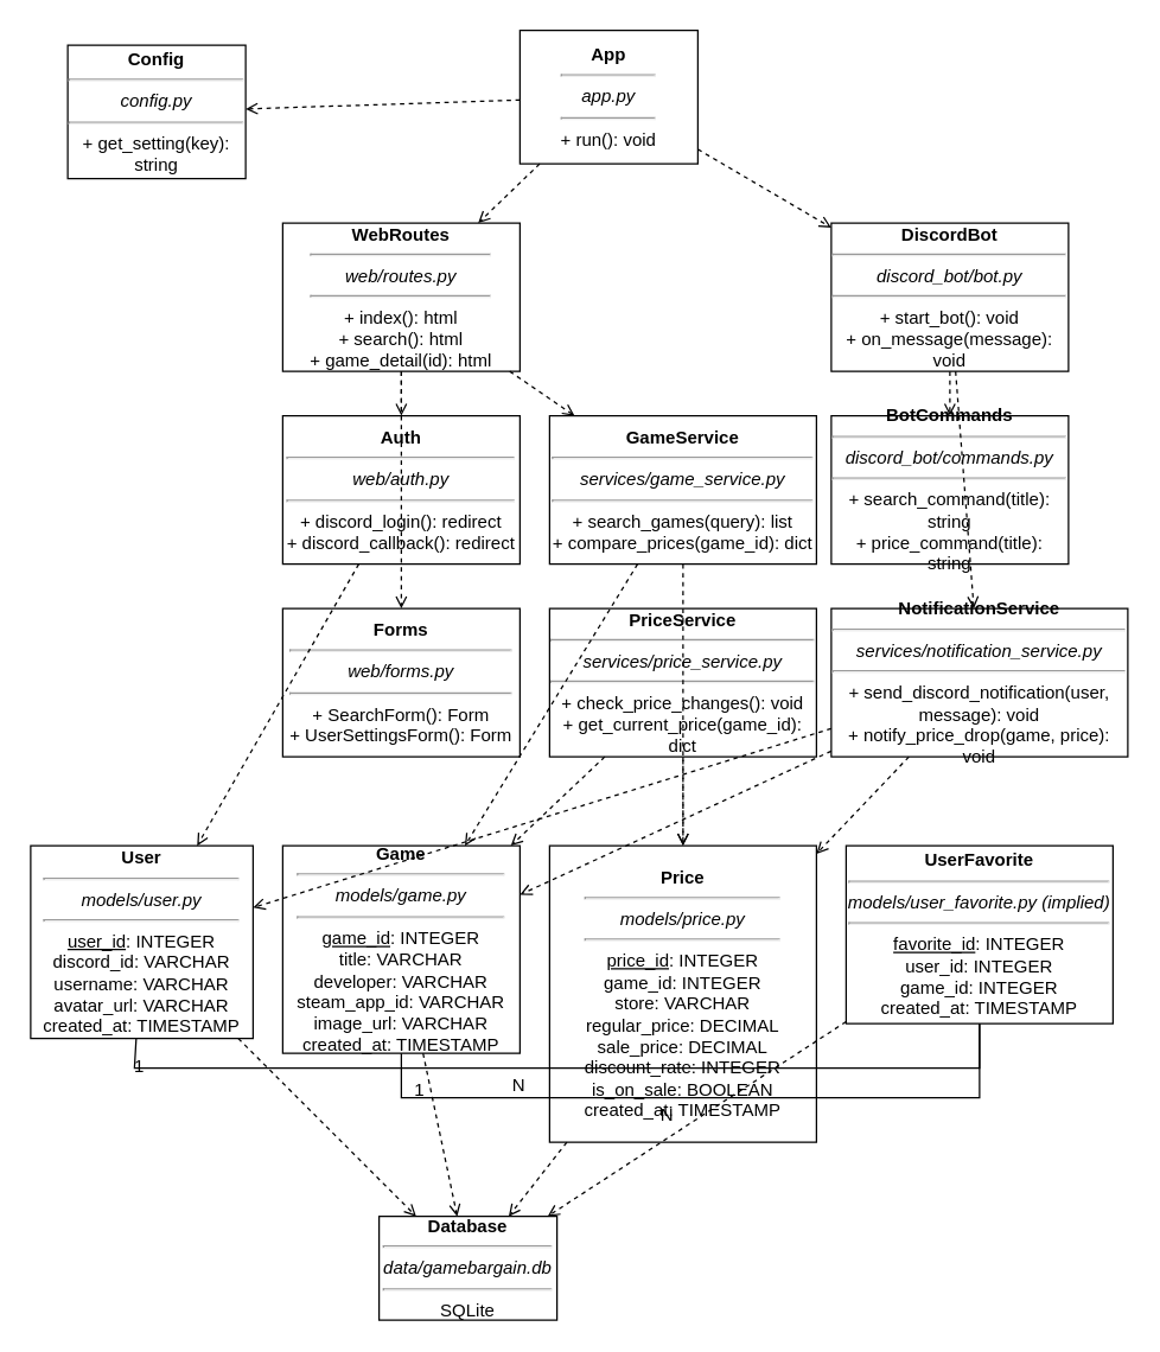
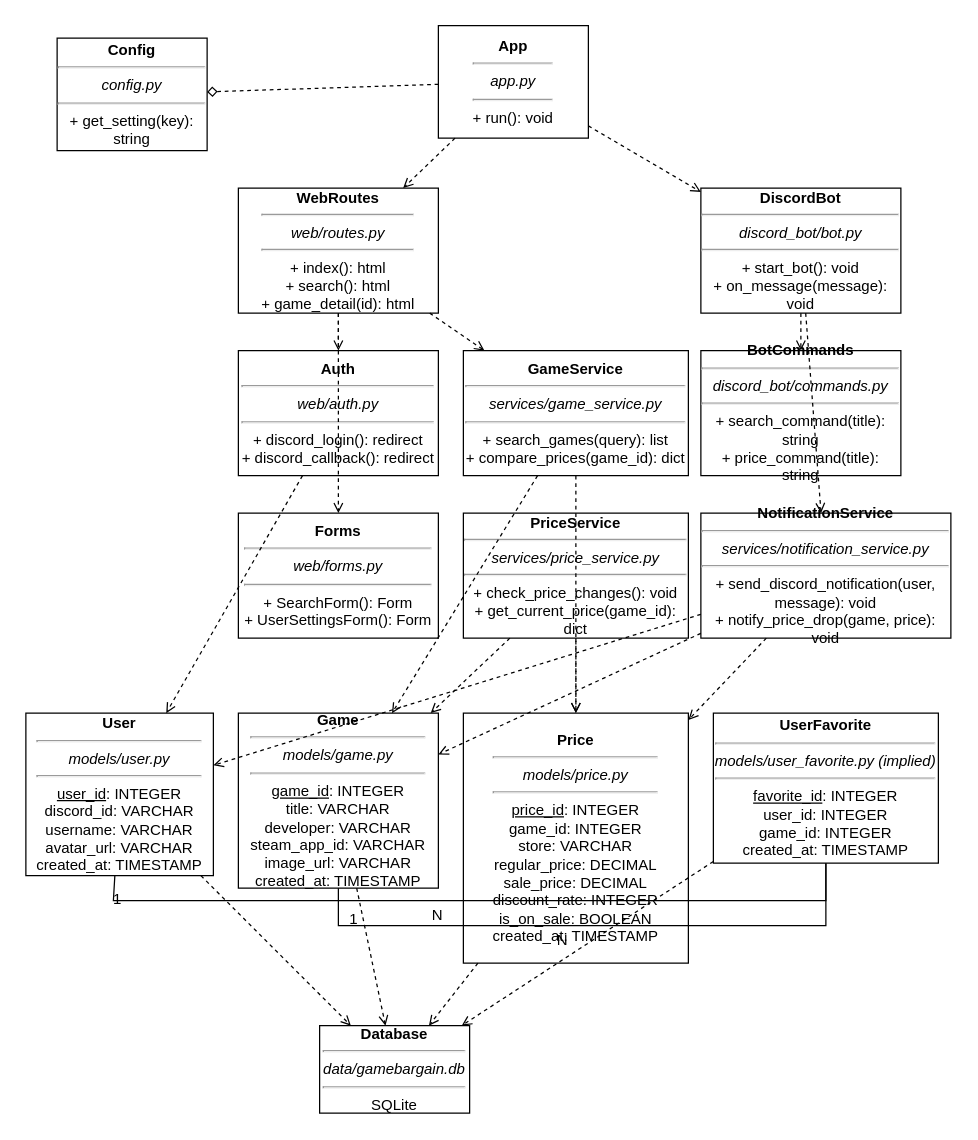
  <mxCell id="0" />
  <mxCell id="1" parent="0" />
  <mxCell id="2" value="&lt;b&gt;App&lt;/b&gt;&lt;hr/&gt;&lt;i&gt;app.py&lt;/i&gt;&lt;hr/&gt;+ run(): void" style="shape=umlClass;whiteSpace=wrap;html=1;align=center;" parent="1" vertex="1"><mxGeometry x="350" y="20" width="120" height="90" as="geometry" /></mxCell>
  <mxCell id="3" value="&lt;b&gt;Config&lt;/b&gt;&lt;hr/&gt;&lt;i&gt;config.py&lt;/i&gt;&lt;hr/&gt;+ get_setting(key): string" style="shape=umlClass;whiteSpace=wrap;html=1;align=center;" parent="1" vertex="1"><mxGeometry x="45" y="30" width="120" height="90" as="geometry" /></mxCell>
  <mxCell id="4" value="&lt;b&gt;DiscordBot&lt;/b&gt;&lt;hr/&gt;&lt;i&gt;discord_bot/bot.py&lt;/i&gt;&lt;hr/&gt;+ start_bot(): void&lt;br/&gt;+ on_message(message): void" style="shape=umlClass;whiteSpace=wrap;html=1;align=center;" parent="1" vertex="1"><mxGeometry x="560" y="150" width="160" height="100" as="geometry" /></mxCell>
  <mxCell id="5" value="&lt;b&gt;BotCommands&lt;/b&gt;&lt;hr/&gt;&lt;i&gt;discord_bot/commands.py&lt;/i&gt;&lt;hr/&gt;+ search_command(title): string&lt;br/&gt;+ price_command(title): string" style="shape=umlClass;whiteSpace=wrap;html=1;align=center;" parent="1" vertex="1"><mxGeometry x="560" y="280" width="160" height="100" as="geometry" /></mxCell>
  <mxCell id="6" value="&lt;b&gt;WebRoutes&lt;/b&gt;&lt;hr/&gt;&lt;i&gt;web/routes.py&lt;/i&gt;&lt;hr/&gt;+ index(): html&lt;br/&gt;+ search(): html&lt;br/&gt;+ game_detail(id): html" style="shape=umlClass;whiteSpace=wrap;html=1;align=center;" parent="1" vertex="1"><mxGeometry x="190" y="150" width="160" height="100" as="geometry" /></mxCell>
  <mxCell id="7" value="&lt;b&gt;Auth&lt;/b&gt;&lt;hr/&gt;&lt;i&gt;web/auth.py&lt;/i&gt;&lt;hr/&gt;+ discord_login(): redirect&lt;br/&gt;+ discord_callback(): redirect" style="shape=umlClass;whiteSpace=wrap;html=1;align=center;" parent="1" vertex="1"><mxGeometry x="190" y="280" width="160" height="100" as="geometry" /></mxCell>
  <mxCell id="8" value="&lt;b&gt;Forms&lt;/b&gt;&lt;hr/&gt;&lt;i&gt;web/forms.py&lt;/i&gt;&lt;hr/&gt;+ SearchForm(): Form&lt;br/&gt;+ UserSettingsForm(): Form" style="shape=umlClass;whiteSpace=wrap;html=1;align=center;" parent="1" vertex="1"><mxGeometry x="190" y="410" width="160" height="100" as="geometry" /></mxCell>
  <mxCell id="9" value="&lt;b&gt;GameService&lt;/b&gt;&lt;hr/&gt;&lt;i&gt;services/game_service.py&lt;/i&gt;&lt;hr/&gt;+ search_games(query): list&lt;br/&gt;+ compare_prices(game_id): dict" style="shape=umlClass;whiteSpace=wrap;html=1;align=center;" parent="1" vertex="1"><mxGeometry x="370" y="280" width="180" height="100" as="geometry" /></mxCell>
  <mxCell id="10" value="&lt;b&gt;PriceService&lt;/b&gt;&lt;hr/&gt;&lt;i&gt;services/price_service.py&lt;/i&gt;&lt;hr/&gt;+ check_price_changes(): void&lt;br/&gt;+ get_current_price(game_id): dict" style="shape=umlClass;whiteSpace=wrap;html=1;align=center;" parent="1" vertex="1"><mxGeometry x="370" y="410" width="180" height="100" as="geometry" /></mxCell>
  <mxCell id="11" value="&lt;b&gt;NotificationService&lt;/b&gt;&lt;hr/&gt;&lt;i&gt;services/notification_service.py&lt;/i&gt;&lt;hr/&gt;+ send_discord_notification(user, message): void&lt;br/&gt;+ notify_price_drop(game, price): void" style="shape=umlClass;whiteSpace=wrap;html=1;align=center;" parent="1" vertex="1"><mxGeometry x="560" y="410" width="200" height="100" as="geometry" /></mxCell>
  <mxCell id="12" value="&lt;b&gt;User&lt;/b&gt;&lt;hr/&gt;&lt;i&gt;models/user.py&lt;/i&gt;&lt;hr/&gt;&lt;u&gt;user_id&lt;/u&gt;: INTEGER&lt;br/&gt;discord_id: VARCHAR&lt;br/&gt;username: VARCHAR&lt;br/&gt;avatar_url: VARCHAR&lt;br/&gt;created_at: TIMESTAMP" style="shape=umlClass;whiteSpace=wrap;html=1;align=center;" parent="1" vertex="1"><mxGeometry x="20" y="570" width="150" height="130" as="geometry" /></mxCell>
  <mxCell id="13" value="&lt;b&gt;Game&lt;/b&gt;&lt;hr/&gt;&lt;i&gt;models/game.py&lt;/i&gt;&lt;hr/&gt;&lt;u&gt;game_id&lt;/u&gt;: INTEGER&lt;br/&gt;title: VARCHAR&lt;br/&gt;developer: VARCHAR&lt;br/&gt;steam_app_id: VARCHAR&lt;br/&gt;image_url: VARCHAR&lt;br/&gt;created_at: TIMESTAMP" style="shape=umlClass;whiteSpace=wrap;html=1;align=center;" parent="1" vertex="1"><mxGeometry x="190" y="570" width="160" height="140" as="geometry" /></mxCell>
  <mxCell id="14" value="&lt;b&gt;Price&lt;/b&gt;&lt;hr/&gt;&lt;i&gt;models/price.py&lt;/i&gt;&lt;hr/&gt;&lt;u&gt;price_id&lt;/u&gt;: INTEGER&lt;br/&gt;game_id: INTEGER&lt;br/&gt;store: VARCHAR&lt;br/&gt;regular_price: DECIMAL&lt;br/&gt;sale_price: DECIMAL&lt;br/&gt;discount_rate: INTEGER&lt;br/&gt;is_on_sale: BOOLEAN&lt;br/&gt;created_at: TIMESTAMP" style="shape=umlClass;whiteSpace=wrap;html=1;align=center;" parent="1" vertex="1"><mxGeometry x="370" y="570" width="180" height="200" as="geometry" /></mxCell>
  <mxCell id="15" value="&lt;b&gt;UserFavorite&lt;/b&gt;&lt;hr/&gt;&lt;i&gt;models/user_favorite.py (implied)&lt;/i&gt;&lt;hr/&gt;&lt;u&gt;favorite_id&lt;/u&gt;: INTEGER&lt;br/&gt;user_id: INTEGER&lt;br/&gt;game_id: INTEGER&lt;br/&gt;created_at: TIMESTAMP" style="shape=umlClass;whiteSpace=wrap;html=1;align=center;" parent="1" vertex="1"><mxGeometry x="570" y="570" width="180" height="120" as="geometry" /></mxCell>
  <mxCell id="16" value="&lt;b&gt;Database&lt;/b&gt;&lt;hr/&gt;&lt;i&gt;data/gamebargain.db&lt;/i&gt;&lt;hr/&gt;SQLite" style="shape=umlClass;whiteSpace=wrap;html=1;align=center;" parent="1" vertex="1"><mxGeometry x="255" y="820" width="120" height="70" as="geometry" /></mxCell>
  <mxCell id="17" value="" style="endArrow=open;html=1;rounded=0;endFill=0;dashed=1;" parent="1" source="2" target="6" edge="1"><mxGeometry width="50" height="50" relative="1" as="geometry"><mxPoint x="420" y="110" as="sourcePoint" /><mxPoint x="270" y="150" as="targetPoint" /></mxGeometry></mxCell>
  <mxCell id="18" value="" style="endArrow=open;html=1;rounded=0;endFill=0;dashed=1;" parent="1" source="2" target="4" edge="1"><mxGeometry width="50" height="50" relative="1" as="geometry"><mxPoint x="420" y="110" as="sourcePoint" /><mxPoint x="640" y="150" as="targetPoint" /></mxGeometry></mxCell>
- <mxCell id="19" value="" style="endArrow=open;html=1;rounded=0;endFill=0;dashed=1;" parent="1" source="2" target="3" edge="1"><mxGeometry width="50" height="50" relative="1" as="geometry"><mxPoint x="360" y="70" as="sourcePoint" /><mxPoint x="180" y="70" as="targetPoint" /></mxGeometry></mxCell>
+ <mxCell id="19" value="" style="endArrow=diamond;html=1;rounded=0;endFill=0;dashed=1;" parent="1" source="2" target="3" edge="1"><mxGeometry width="50" height="50" relative="1" as="geometry"><mxPoint x="360" y="70" as="sourcePoint" /><mxPoint x="180" y="70" as="targetPoint" /></mxGeometry></mxCell>
  <mxCell id="20" value="" style="endArrow=open;html=1;rounded=0;endFill=0;dashed=1;" parent="1" source="6" target="7" edge="1"><mxGeometry width="50" height="50" relative="1" as="geometry"><mxPoint x="270" y="250" as="sourcePoint" /><mxPoint x="270" y="280" as="targetPoint" /></mxGeometry></mxCell>
  <mxCell id="21" value="" style="endArrow=open;html=1;rounded=0;endFill=0;dashed=1;" parent="1" source="6" target="8" edge="1"><mxGeometry width="50" height="50" relative="1" as="geometry"><mxPoint x="270" y="250" as="sourcePoint" /><mxPoint x="270" y="410" as="targetPoint" /></mxGeometry></mxCell>
  <mxCell id="22" value="" style="endArrow=open;html=1;rounded=0;endFill=0;dashed=1;" parent="1" source="6" target="9" edge="1"><mxGeometry width="50" height="50" relative="1" as="geometry"><mxPoint x="350" y="200" as="sourcePoint" /><mxPoint x="370" y="330" as="targetPoint" /></mxGeometry></mxCell>
  <mxCell id="23" value="" style="endArrow=open;html=1;rounded=0;endFill=0;dashed=1;" parent="1" source="4" target="5" edge="1"><mxGeometry width="50" height="50" relative="1" as="geometry"><mxPoint x="640" y="250" as="sourcePoint" /><mxPoint x="640" y="280" as="targetPoint" /></mxGeometry></mxCell>
  <mxCell id="24" value="" style="endArrow=open;html=1;rounded=0;endFill=0;dashed=1;" parent="1" source="4" target="11" edge="1"><mxGeometry width="50" height="50" relative="1" as="geometry"><mxPoint x="640" y="250" as="sourcePoint" /><mxPoint x="660" y="410" as="targetPoint" /></mxGeometry></mxCell>
  <mxCell id="25" value="" style="endArrow=open;html=1;rounded=0;endFill=0;dashed=1;" parent="1" source="9" target="13" edge="1"><mxGeometry width="50" height="50" relative="1" as="geometry"><mxPoint x="460" y="380" as="sourcePoint" /><mxPoint x="270" y="570" as="targetPoint" /></mxGeometry></mxCell>
  <mxCell id="26" value="" style="endArrow=open;html=1;rounded=0;endFill=0;dashed=1;" parent="1" source="9" target="14" edge="1"><mxGeometry width="50" height="50" relative="1" as="geometry"><mxPoint x="460" y="380" as="sourcePoint" /><mxPoint x="460" y="570" as="targetPoint" /></mxGeometry></mxCell>
  <mxCell id="27" value="" style="endArrow=open;html=1;rounded=0;endFill=0;dashed=1;" parent="1" source="10" target="13" edge="1"><mxGeometry width="50" height="50" relative="1" as="geometry"><mxPoint x="460" y="510" as="sourcePoint" /><mxPoint x="270" y="570" as="targetPoint" /></mxGeometry></mxCell>
  <mxCell id="28" value="" style="endArrow=open;html=1;rounded=0;endFill=0;dashed=1;" parent="1" source="10" target="14" edge="1"><mxGeometry width="50" height="50" relative="1" as="geometry"><mxPoint x="460" y="510" as="sourcePoint" /><mxPoint x="460" y="570" as="targetPoint" /></mxGeometry></mxCell>
  <mxCell id="29" value="" style="endArrow=open;html=1;rounded=0;endFill=0;dashed=1;" parent="1" source="11" target="12" edge="1"><mxGeometry width="50" height="50" relative="1" as="geometry"><mxPoint x="660" y="510" as="sourcePoint" /><mxPoint x="90" y="570" as="targetPoint" /></mxGeometry></mxCell>
  <mxCell id="30" value="" style="endArrow=open;html=1;rounded=0;endFill=0;dashed=1;" parent="1" source="11" target="13" edge="1"><mxGeometry width="50" height="50" relative="1" as="geometry"><mxPoint x="660" y="510" as="sourcePoint" /><mxPoint x="270" y="570" as="targetPoint" /></mxGeometry></mxCell>
  <mxCell id="31" value="" style="endArrow=open;html=1;rounded=0;endFill=0;dashed=1;" parent="1" source="11" target="14" edge="1"><mxGeometry width="50" height="50" relative="1" as="geometry"><mxPoint x="660" y="510" as="sourcePoint" /><mxPoint x="460" y="570" as="targetPoint" /></mxGeometry></mxCell>
  <mxCell id="32" value="" style="endArrow=open;html=1;rounded=0;endFill=0;dashed=1;" parent="1" source="7" target="12" edge="1"><mxGeometry width="50" height="50" relative="1" as="geometry"><mxPoint x="270" y="380" as="sourcePoint" /><mxPoint x="90" y="570" as="targetPoint" /></mxGeometry></mxCell>
  <mxCell id="33" value="" style="endArrow=none;html=1;rounded=0;" parent="1" source="15" target="12" edge="1"><mxGeometry width="50" height="50" relative="1" as="geometry"><mxPoint x="660" y="690" as="sourcePoint" /><mxPoint x="90" y="700" as="targetPoint" /><Array as="points"><mxPoint x="660" y="720" /><mxPoint x="90" y="720" /></Array></mxGeometry></mxCell>
  <mxCell id="34" value="N" style="html=1;align=center;verticalAlign=bottom;resizable=0;points=[];" parent="33" vertex="1"><mxGeometry x="0.067" y="15" relative="1" as="geometry"><mxPoint x="-11" y="5" as="offset" /></mxGeometry></mxCell>
  <mxCell id="35" value="1" style="html=1;align=center;verticalAlign=top;resizable=0;points=[];" parent="33" vertex="1"><mxGeometry x="0.933" y="-10" relative="1" as="geometry"><mxPoint x="1" y="-5" as="offset" /></mxGeometry></mxCell>
  <mxCell id="36" value="" style="endArrow=none;html=1;rounded=0;" parent="1" source="15" target="13" edge="1"><mxGeometry width="50" height="50" relative="1" as="geometry"><mxPoint x="660" y="690" as="sourcePoint" /><mxPoint x="270" y="710" as="targetPoint" /><Array as="points"><mxPoint x="660" y="740" /><mxPoint x="270" y="740" /></Array></mxGeometry></mxCell>
  <mxCell id="37" value="N" style="html=1;align=center;verticalAlign=bottom;resizable=0;points=[];" parent="36" vertex="1"><mxGeometry x="0.067" y="15" relative="1" as="geometry"><mxPoint x="-11" y="5" as="offset" /></mxGeometry></mxCell>
  <mxCell id="38" value="1" style="html=1;align=center;verticalAlign=top;resizable=0;points=[];" parent="36" vertex="1"><mxGeometry x="0.933" y="-10" relative="1" as="geometry"><mxPoint x="1" y="-5" as="offset" /></mxGeometry></mxCell>
  <mxCell id="39" value="" style="endArrow=open;html=1;rounded=0;endFill=0;dashed=1;" parent="1" source="12" target="16" edge="1"><mxGeometry width="50" height="50" relative="1" as="geometry"><mxPoint x="90" y="700" as="sourcePoint" /><mxPoint x="350" y="820" as="targetPoint" /></mxGeometry></mxCell>
  <mxCell id="40" value="" style="endArrow=open;html=1;rounded=0;endFill=0;dashed=1;" parent="1" source="13" target="16" edge="1"><mxGeometry width="50" height="50" relative="1" as="geometry"><mxPoint x="270" y="710" as="sourcePoint" /><mxPoint x="350" y="820" as="targetPoint" /></mxGeometry></mxCell>
  <mxCell id="41" value="" style="endArrow=open;html=1;rounded=0;endFill=0;dashed=1;" parent="1" source="14" target="16" edge="1"><mxGeometry width="50" height="50" relative="1" as="geometry"><mxPoint x="460" y="770" as="sourcePoint" /><mxPoint x="350" y="820" as="targetPoint" /></mxGeometry></mxCell>
  <mxCell id="42" value="" style="endArrow=open;html=1;rounded=0;endFill=0;dashed=1;" parent="1" source="15" target="16" edge="1"><mxGeometry width="50" height="50" relative="1" as="geometry"><mxPoint x="660" y="690" as="sourcePoint" /><mxPoint x="350" y="820" as="targetPoint" /></mxGeometry></mxCell>
